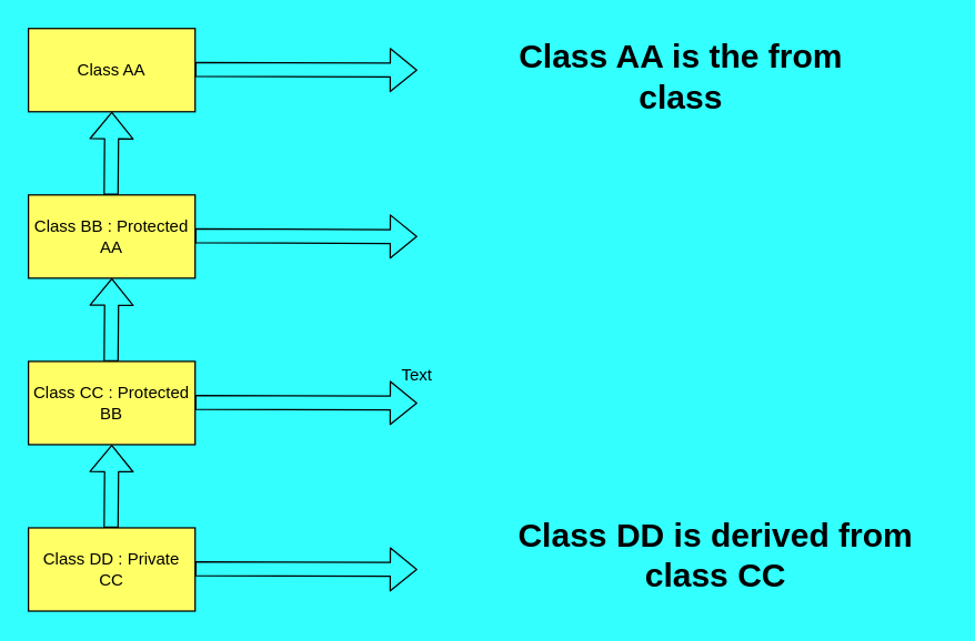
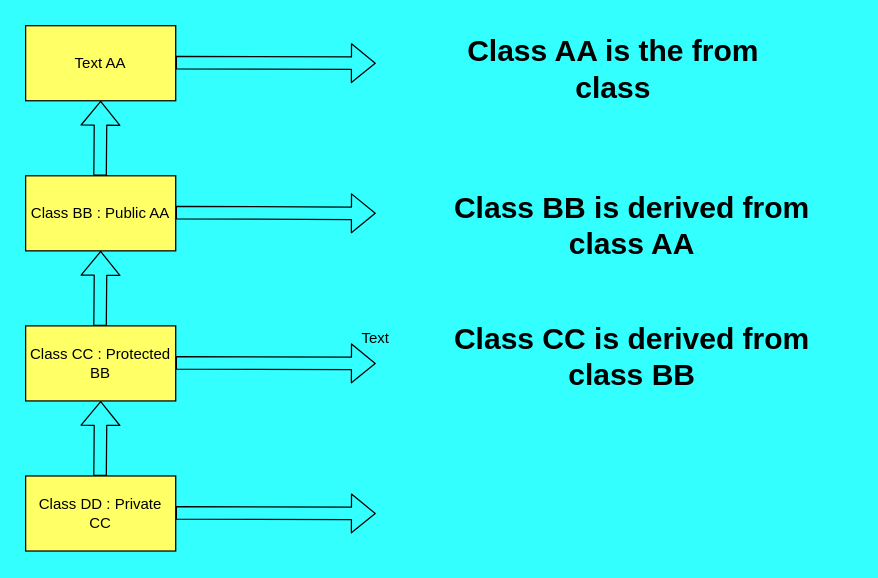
  <mxCell id="0" />
  <mxCell id="1" parent="0" />
  <mxCell id="2" value="Class DD : Private CC" style="rounded=0;whiteSpace=wrap;html=1;fillColor=#FFFF66;" vertex="1" parent="1"><mxGeometry x="20" y="380" width="120" height="60" as="geometry" /></mxCell>
  <mxCell id="3" value="Class CC : Protected BB" style="rounded=0;whiteSpace=wrap;html=1;fillColor=#FFFF66;" vertex="1" parent="1"><mxGeometry x="20" y="260" width="120" height="60" as="geometry" /></mxCell>
- <mxCell id="4" value="Class BB : Protected AA" style="rounded=0;whiteSpace=wrap;html=1;fillColor=#FFFF66;" vertex="1" parent="1"><mxGeometry x="20" y="140" width="120" height="60" as="geometry" /></mxCell>
- <mxCell id="5" value="Class AA" style="rounded=0;whiteSpace=wrap;html=1;fillColor=#FFFF66;" vertex="1" parent="1"><mxGeometry x="20" y="20" width="120" height="60" as="geometry" /></mxCell>
+ <mxCell id="4" value="Class BB : Public AA" style="rounded=0;whiteSpace=wrap;html=1;fillColor=#FFFF66;" vertex="1" parent="1"><mxGeometry x="20" y="140" width="120" height="60" as="geometry" /></mxCell>
+ <mxCell id="5" value="Text AA" style="rounded=0;whiteSpace=wrap;html=1;fillColor=#FFFF66;" vertex="1" parent="1"><mxGeometry x="20" y="20" width="120" height="60" as="geometry" /></mxCell>
  <mxCell id="6" value="" style="shape=flexArrow;endArrow=classic;html=1;entryX=0.5;entryY=1;entryDx=0;entryDy=0;" edge="1" parent="1" target="3"><mxGeometry width="50" height="50" relative="1" as="geometry"><mxPoint x="79.5" y="380" as="sourcePoint" /><mxPoint x="79.5" y="330" as="targetPoint" /></mxGeometry></mxCell>
  <mxCell id="7" value="" style="shape=flexArrow;endArrow=classic;html=1;entryX=0.5;entryY=1;entryDx=0;entryDy=0;" edge="1" parent="1"><mxGeometry width="50" height="50" relative="1" as="geometry"><mxPoint x="79.5" y="260" as="sourcePoint" /><mxPoint x="80" y="200" as="targetPoint" /></mxGeometry></mxCell>
  <mxCell id="8" value="" style="shape=flexArrow;endArrow=classic;html=1;entryX=0.5;entryY=1;entryDx=0;entryDy=0;" edge="1" parent="1"><mxGeometry width="50" height="50" relative="1" as="geometry"><mxPoint x="79.5" y="140" as="sourcePoint" /><mxPoint x="80" y="80" as="targetPoint" /></mxGeometry></mxCell>
  <mxCell id="9" value="" style="shape=flexArrow;endArrow=classic;html=1;" edge="1" parent="1"><mxGeometry width="50" height="50" relative="1" as="geometry"><mxPoint x="140" y="49.5" as="sourcePoint" /><mxPoint x="300" y="50" as="targetPoint" /></mxGeometry></mxCell>
  <mxCell id="10" value="" style="shape=flexArrow;endArrow=classic;html=1;" edge="1" parent="1"><mxGeometry width="50" height="50" relative="1" as="geometry"><mxPoint x="140" y="289.5" as="sourcePoint" /><mxPoint x="300" y="290" as="targetPoint" /></mxGeometry></mxCell>
  <mxCell id="11" value="" style="shape=flexArrow;endArrow=classic;html=1;" edge="1" parent="1"><mxGeometry width="50" height="50" relative="1" as="geometry"><mxPoint x="140" y="169.5" as="sourcePoint" /><mxPoint x="300" y="170" as="targetPoint" /></mxGeometry></mxCell>
  <mxCell id="12" value="" style="shape=flexArrow;endArrow=classic;html=1;" edge="1" parent="1"><mxGeometry width="50" height="50" relative="1" as="geometry"><mxPoint x="140" y="409.5" as="sourcePoint" /><mxPoint x="300" y="410" as="targetPoint" /></mxGeometry></mxCell>
  <mxCell id="13" value="&lt;h1&gt;&lt;b&gt;Class AA is the from class&lt;/b&gt;&lt;/h1&gt;" style="text;html=1;strokeColor=none;fillColor=none;align=center;verticalAlign=middle;whiteSpace=wrap;rounded=0;" vertex="1" parent="1"><mxGeometry x="350" y="30" width="280" height="50" as="geometry" /></mxCell>
+ <mxCell id="14" value="&lt;h1&gt;Class BB is derived from class AA&lt;/h1&gt;" style="text;html=1;strokeColor=none;fillColor=none;align=center;verticalAlign=middle;whiteSpace=wrap;rounded=0;" vertex="1" parent="1"><mxGeometry x="350" y="160" width="310" height="40" as="geometry" /></mxCell>
  <mxCell id="15" value="Text" style="text;html=1;strokeColor=none;fillColor=none;align=center;verticalAlign=middle;whiteSpace=wrap;rounded=0;" vertex="1" parent="1"><mxGeometry x="280" y="260" width="40" height="20" as="geometry" /></mxCell>
- <mxCell id="17" value="&lt;h1&gt;Class DD is derived from class CC&lt;/h1&gt;" style="text;html=1;strokeColor=none;fillColor=none;align=center;verticalAlign=middle;whiteSpace=wrap;rounded=0;" vertex="1" parent="1"><mxGeometry x="350" y="380" width="330" height="40" as="geometry" /></mxCell>
+ <mxCell id="16" value="&lt;h1&gt;Class CC is derived from class BB&lt;/h1&gt;" style="text;html=1;strokeColor=none;fillColor=none;align=center;verticalAlign=middle;whiteSpace=wrap;rounded=0;" vertex="1" parent="1"><mxGeometry x="330" y="260" width="350" height="50" as="geometry" /></mxCell>
